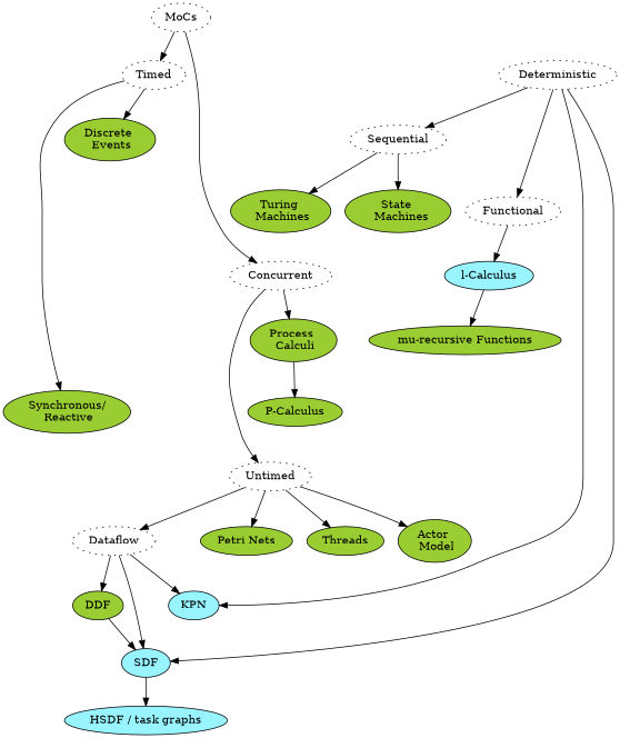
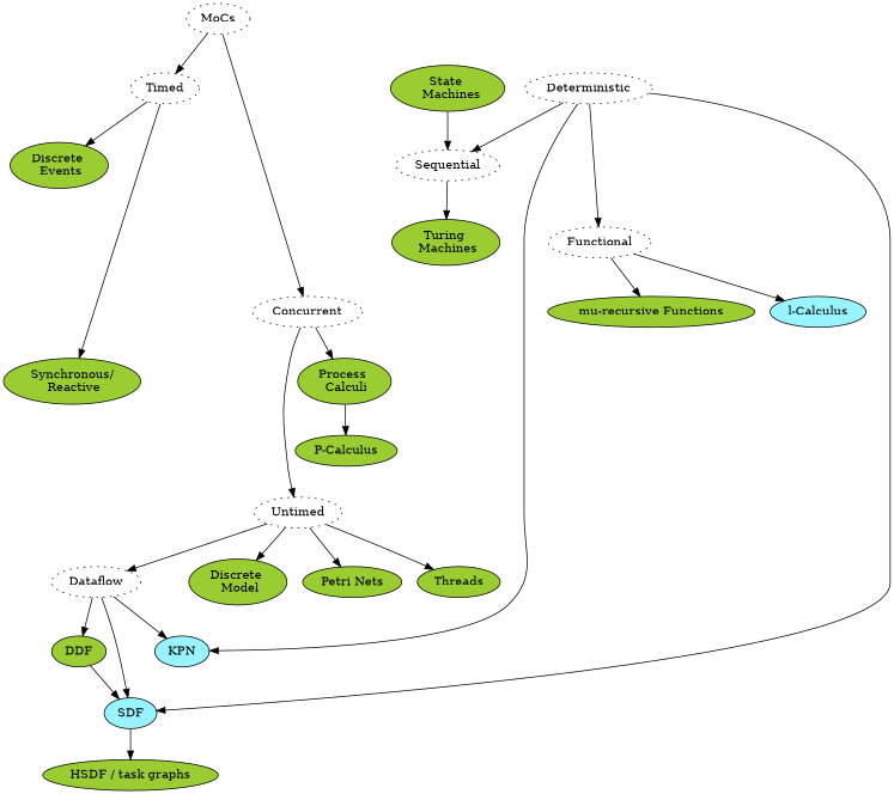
  digraph {
    node [style=filled fillcolor=olivedrab3]
    n1 [label=MoCs style=dotted texlbl="\acsp{MoC}" fillcolor=""]
    n2 [label=Concurrent style=dotted fillcolor=""]
    n3 [label=Timed style=dotted fillcolor=""]
    n4 [label=Untimed style=dotted fillcolor=""]
    n5 [label="Process \n Calculi"]
    n6 [label=Sequential style=dotted fillcolor=""]
    n7 [label="Synchronous/\n Reactive"]
    n8 [fillcolor=cadetblue1 label=KPN texlbl="\acs{KPN}"]
    n9 [label="Discrete \n Events"]
    n10 [label=Deterministic style=dotted fillcolor=""]
    n11 [label=Functional style=dotted fillcolor=""]
    n12 [fillcolor=cadetblue1 label=SDF texlbl="\acs{SDF}"]
    n13 [label="Turing \n Machines"]
    n14 [label="State \n  Machines"]
    n15 [label="mu-recursive Functions" texlbl="$\mu$-recursive Functions"]
    n16 [fillcolor=cadetblue1 label="l-Calculus" texlbl="$\lambda$-Calculus"]
    n17 [label="Petri Nets"]
    n18 [label=Dataflow style=dotted fillcolor=""]
    n19 [label=Threads]
-   n20 [label="Actor \n Model"]
+   n20 [label="Discrete \n Model"]
    n21 [label="P-Calculus" texlbl="$\Pi$-Calculus"]
    n22 [label=DDF texlbl="\acs{DDF}"]
-   n23 [fillcolor=cadetblue1 label="HSDF / task graphs" texlbl="\acs{HSDF} / task graphs"]
+   n23 [label="HSDF / task graphs" texlbl="\acs{HSDF} / task graphs"]
    n1 -> n2
    n1 -> n3
    n2 -> n4
    n2 -> n5
    n3 -> n6 [style=invis]
    n3 -> n7
    n3 -> n8 [style=invis]
    n3 -> n9
    n4 -> n17
    n4 -> n18
    n4 -> n19
    n4 -> n20
    n5 -> n21
    n6 -> n11 [style=invis]
    n6 -> n13
-   n6 -> n14
+   n14 -> n6
    n7 -> n18 [style=invis]
    n10 -> n6
    n10 -> n8
    n10 -> n11
    n10 -> n12
    n11 -> n2 [style=invis]
-   n16 -> n15
+   n11 -> n15
    n11 -> n16
    n12 -> n23
    n18 -> n8
    n18 -> n12
    n18 -> n22
    n21 -> n4 [style=invis]
    n22 -> n12
  }
